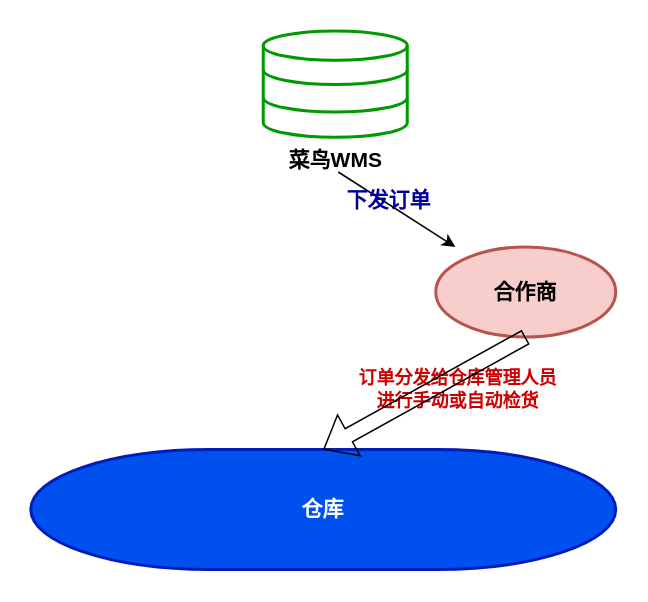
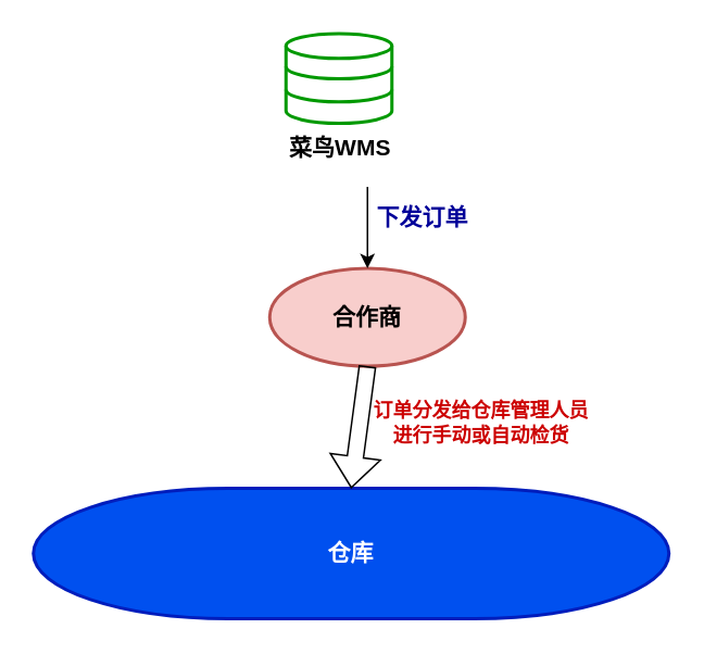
  <mxCell id="0" />
  <mxCell id="1" parent="0" />
- <mxCell id="2" value="&lt;b&gt;&lt;font style=&quot;font-size: 14px;&quot;&gt;合作商&lt;/font&gt;&lt;/b&gt;" style="strokeWidth=2;html=1;shape=mxgraph.flowchart.start_1;whiteSpace=wrap;fillColor=#f8cecc;strokeColor=#b85450;" vertex="1" parent="1"><mxGeometry x="290" y="164" width="120" height="60" as="geometry" /></mxCell>
+ <mxCell id="2" value="&lt;b&gt;&lt;font style=&quot;font-size: 14px;&quot;&gt;合作商&lt;/font&gt;&lt;/b&gt;" style="strokeWidth=2;html=1;shape=mxgraph.flowchart.start_1;whiteSpace=wrap;fillColor=#f8cecc;strokeColor=#b85450;" vertex="1" parent="1"><mxGeometry x="165" y="164" width="120" height="60" as="geometry" /></mxCell>
  <mxCell id="3" value="&lt;b&gt;&lt;font style=&quot;font-size: 14px;&quot;&gt;仓库&lt;/font&gt;&lt;/b&gt;" style="strokeWidth=2;html=1;shape=mxgraph.flowchart.terminator;whiteSpace=wrap;fillColor=#0050ef;fontColor=#ffffff;strokeColor=#001DBC;" vertex="1" parent="1"><mxGeometry x="20" y="299" width="390" height="80" as="geometry" /></mxCell>
- <mxCell id="4" value="&lt;b&gt;&lt;font style=&quot;font-size: 14px;&quot;&gt;菜鸟WMS&lt;/font&gt;&lt;/b&gt;" style="html=1;verticalLabelPosition=bottom;align=center;labelBackgroundColor=#ffffff;verticalAlign=top;strokeWidth=2;strokeColor=#009900;shadow=0;dashed=0;shape=mxgraph.ios7.icons.data;" vertex="1" parent="1"><mxGeometry x="175" y="20" width="96" height="70.9" as="geometry" /></mxCell>
- <mxCell id="5" value="订单分发给仓库管理人员进行手动或自动检货" style="text;html=1;strokeColor=none;fillColor=none;align=center;verticalAlign=middle;whiteSpace=wrap;rounded=0;fontColor=#CC0000;fontStyle=1" vertex="1" parent="1"><mxGeometry x="235" y="244" width="140" height="30" as="geometry" /></mxCell>
+ <mxCell id="4" value="&lt;b&gt;&lt;font style=&quot;font-size: 14px;&quot;&gt;菜鸟WMS&lt;/font&gt;&lt;/b&gt;" style="html=1;verticalLabelPosition=bottom;align=center;labelBackgroundColor=#ffffff;verticalAlign=top;strokeWidth=2;strokeColor=#009900;shadow=0;dashed=0;shape=mxgraph.ios7.icons.data;" vertex="1" parent="1"><mxGeometry x="175" y="20" width="65" height="55" as="geometry" /></mxCell>
+ <mxCell id="5" value="订单分发给仓库管理人员进行手动或自动检货" style="text;html=1;strokeColor=none;fillColor=none;align=center;verticalAlign=middle;whiteSpace=wrap;rounded=0;fontColor=#CC0000;fontStyle=1" vertex="1" parent="1"><mxGeometry x="225" y="244" width="140" height="30" as="geometry" /></mxCell>
  <mxCell id="6" value="" style="shape=flexArrow;endArrow=classic;html=1;rounded=0;fontSize=14;fontColor=#000066;entryX=0.5;entryY=0;entryDx=0;entryDy=0;entryPerimeter=0;exitX=0.5;exitY=1;exitDx=0;exitDy=0;exitPerimeter=0;" edge="1" parent="1" source="2" target="3"><mxGeometry width="50" height="50" relative="1" as="geometry"><mxPoint x="165" y="264" as="sourcePoint" /><mxPoint x="215" y="214" as="targetPoint" /></mxGeometry></mxCell>
  <mxCell id="7" value="" style="endArrow=classic;html=1;rounded=0;fontSize=14;fontColor=#CC0000;" edge="1" parent="1" target="2"><mxGeometry width="50" height="50" relative="1" as="geometry"><mxPoint x="225" y="114" as="sourcePoint" /><mxPoint x="215" y="214" as="targetPoint" /></mxGeometry></mxCell>
  <mxCell id="8" value="下发订单" style="text;html=1;strokeColor=none;fillColor=none;align=center;verticalAlign=middle;whiteSpace=wrap;rounded=0;fontSize=14;fontColor=#000099;fontStyle=1" vertex="1" parent="1"><mxGeometry x="229" y="118" width="60" height="30" as="geometry" /></mxCell>
